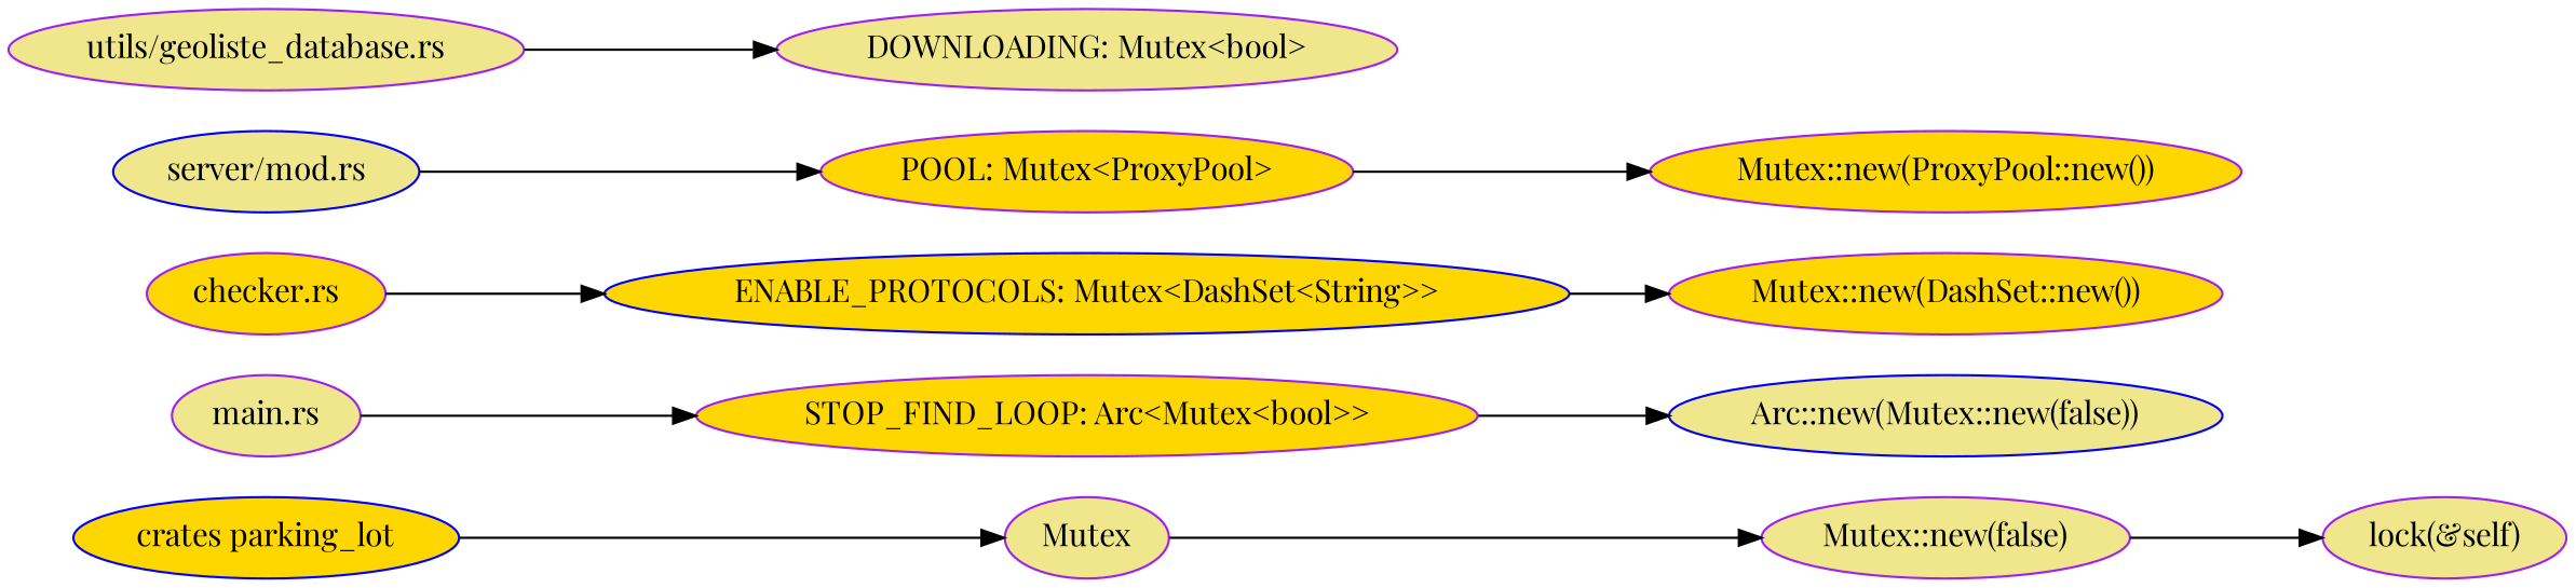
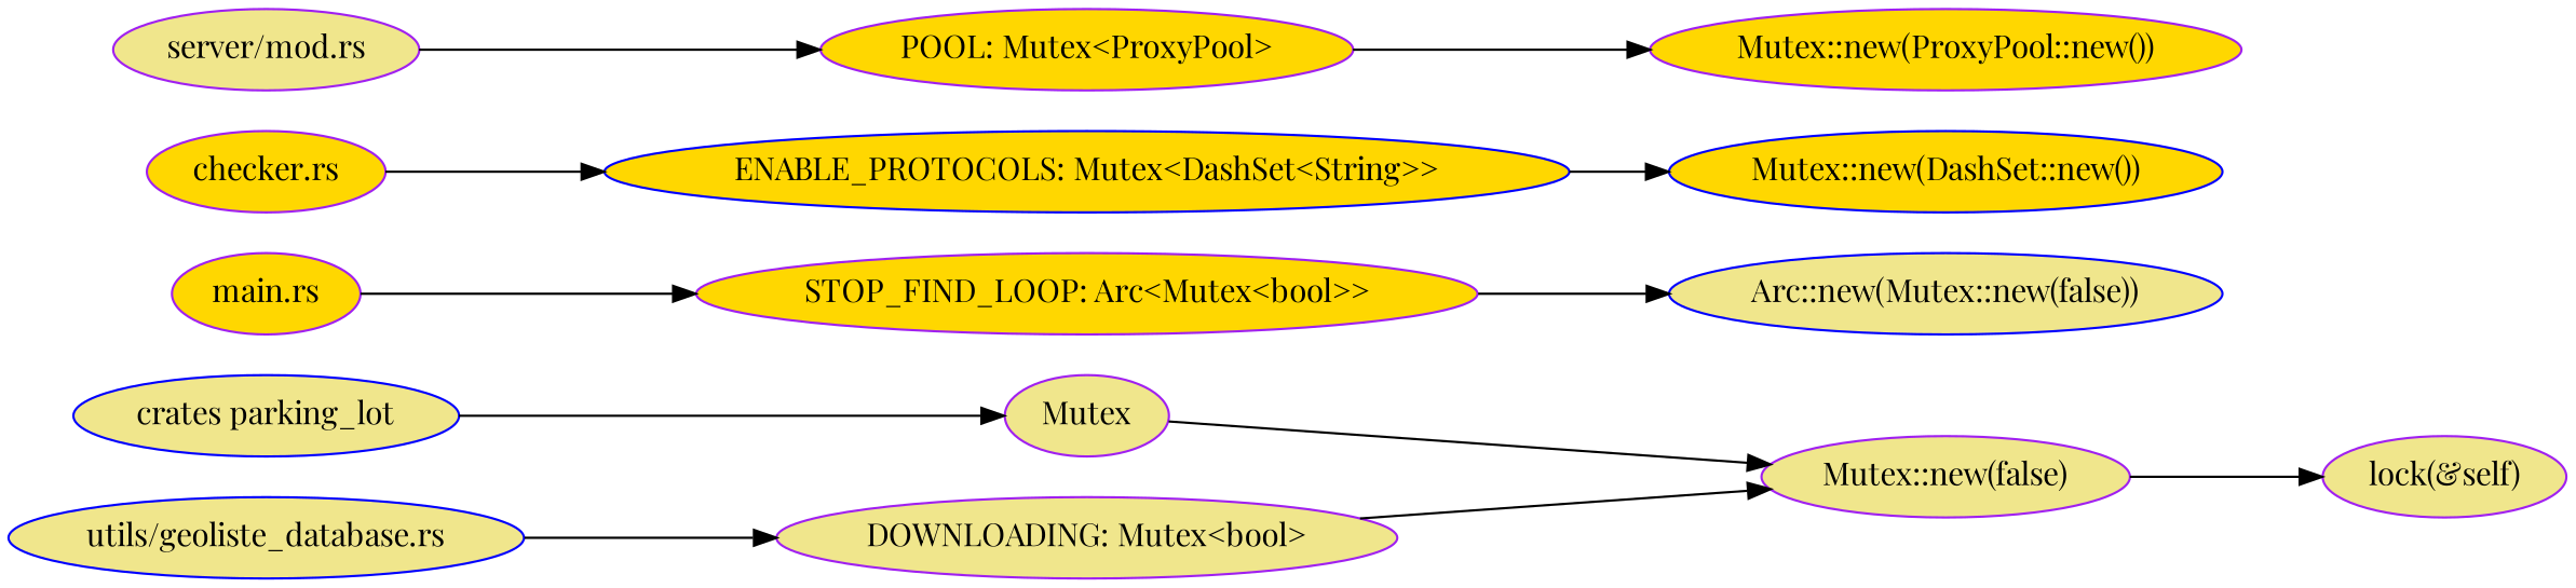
  digraph {
    fontname="Playfair Display"
    rankdir=LR
    node [color=purple fillcolor=gold fontname="Playfair Display" style=filled]
    edge [fontname="Playfair Display"]
-   n1 [color=blue label="crates parking_lot"]
+   n1 [color=blue fillcolor=khaki label="crates parking_lot"]
    Mutex [fillcolor=khaki]
    "Mutex::new(false)" [fillcolor=khaki]
    "lock(&self)" [fillcolor=khaki]
-   "main.rs" [fillcolor=khaki]
+   "main.rs"
    "STOP_FIND_LOOP: Arc<Mutex<bool>>"
    "Arc::new(Mutex::new(false))" [color=blue fillcolor=khaki]
    "checker.rs"
    "ENABLE_PROTOCOLS: Mutex<DashSet<String>>" [color=blue]
-   "Mutex::new(DashSet::new())"
-   "server/mod.rs" [color=blue fillcolor=khaki]
+   "Mutex::new(DashSet::new())" [color=blue]
+   "server/mod.rs" [fillcolor=khaki]
    "POOL: Mutex<ProxyPool>"
    "Mutex::new(ProxyPool::new())"
-   "utils/geoliste_database.rs" [fillcolor=khaki]
+   "utils/geoliste_database.rs" [color=blue fillcolor=khaki]
    "DOWNLOADING: Mutex<bool>" [fillcolor=khaki]
    n1 -> Mutex
    Mutex -> "Mutex::new(false)"
    "Mutex::new(false)" -> "lock(&self)"
    "main.rs" -> "STOP_FIND_LOOP: Arc<Mutex<bool>>"
    "STOP_FIND_LOOP: Arc<Mutex<bool>>" -> "Arc::new(Mutex::new(false))"
    "checker.rs" -> "ENABLE_PROTOCOLS: Mutex<DashSet<String>>"
    "ENABLE_PROTOCOLS: Mutex<DashSet<String>>" -> "Mutex::new(DashSet::new())"
    "server/mod.rs" -> "POOL: Mutex<ProxyPool>"
    "POOL: Mutex<ProxyPool>" -> "Mutex::new(ProxyPool::new())"
    "utils/geoliste_database.rs" -> "DOWNLOADING: Mutex<bool>"
+   "DOWNLOADING: Mutex<bool>" -> "Mutex::new(false)"
  }
